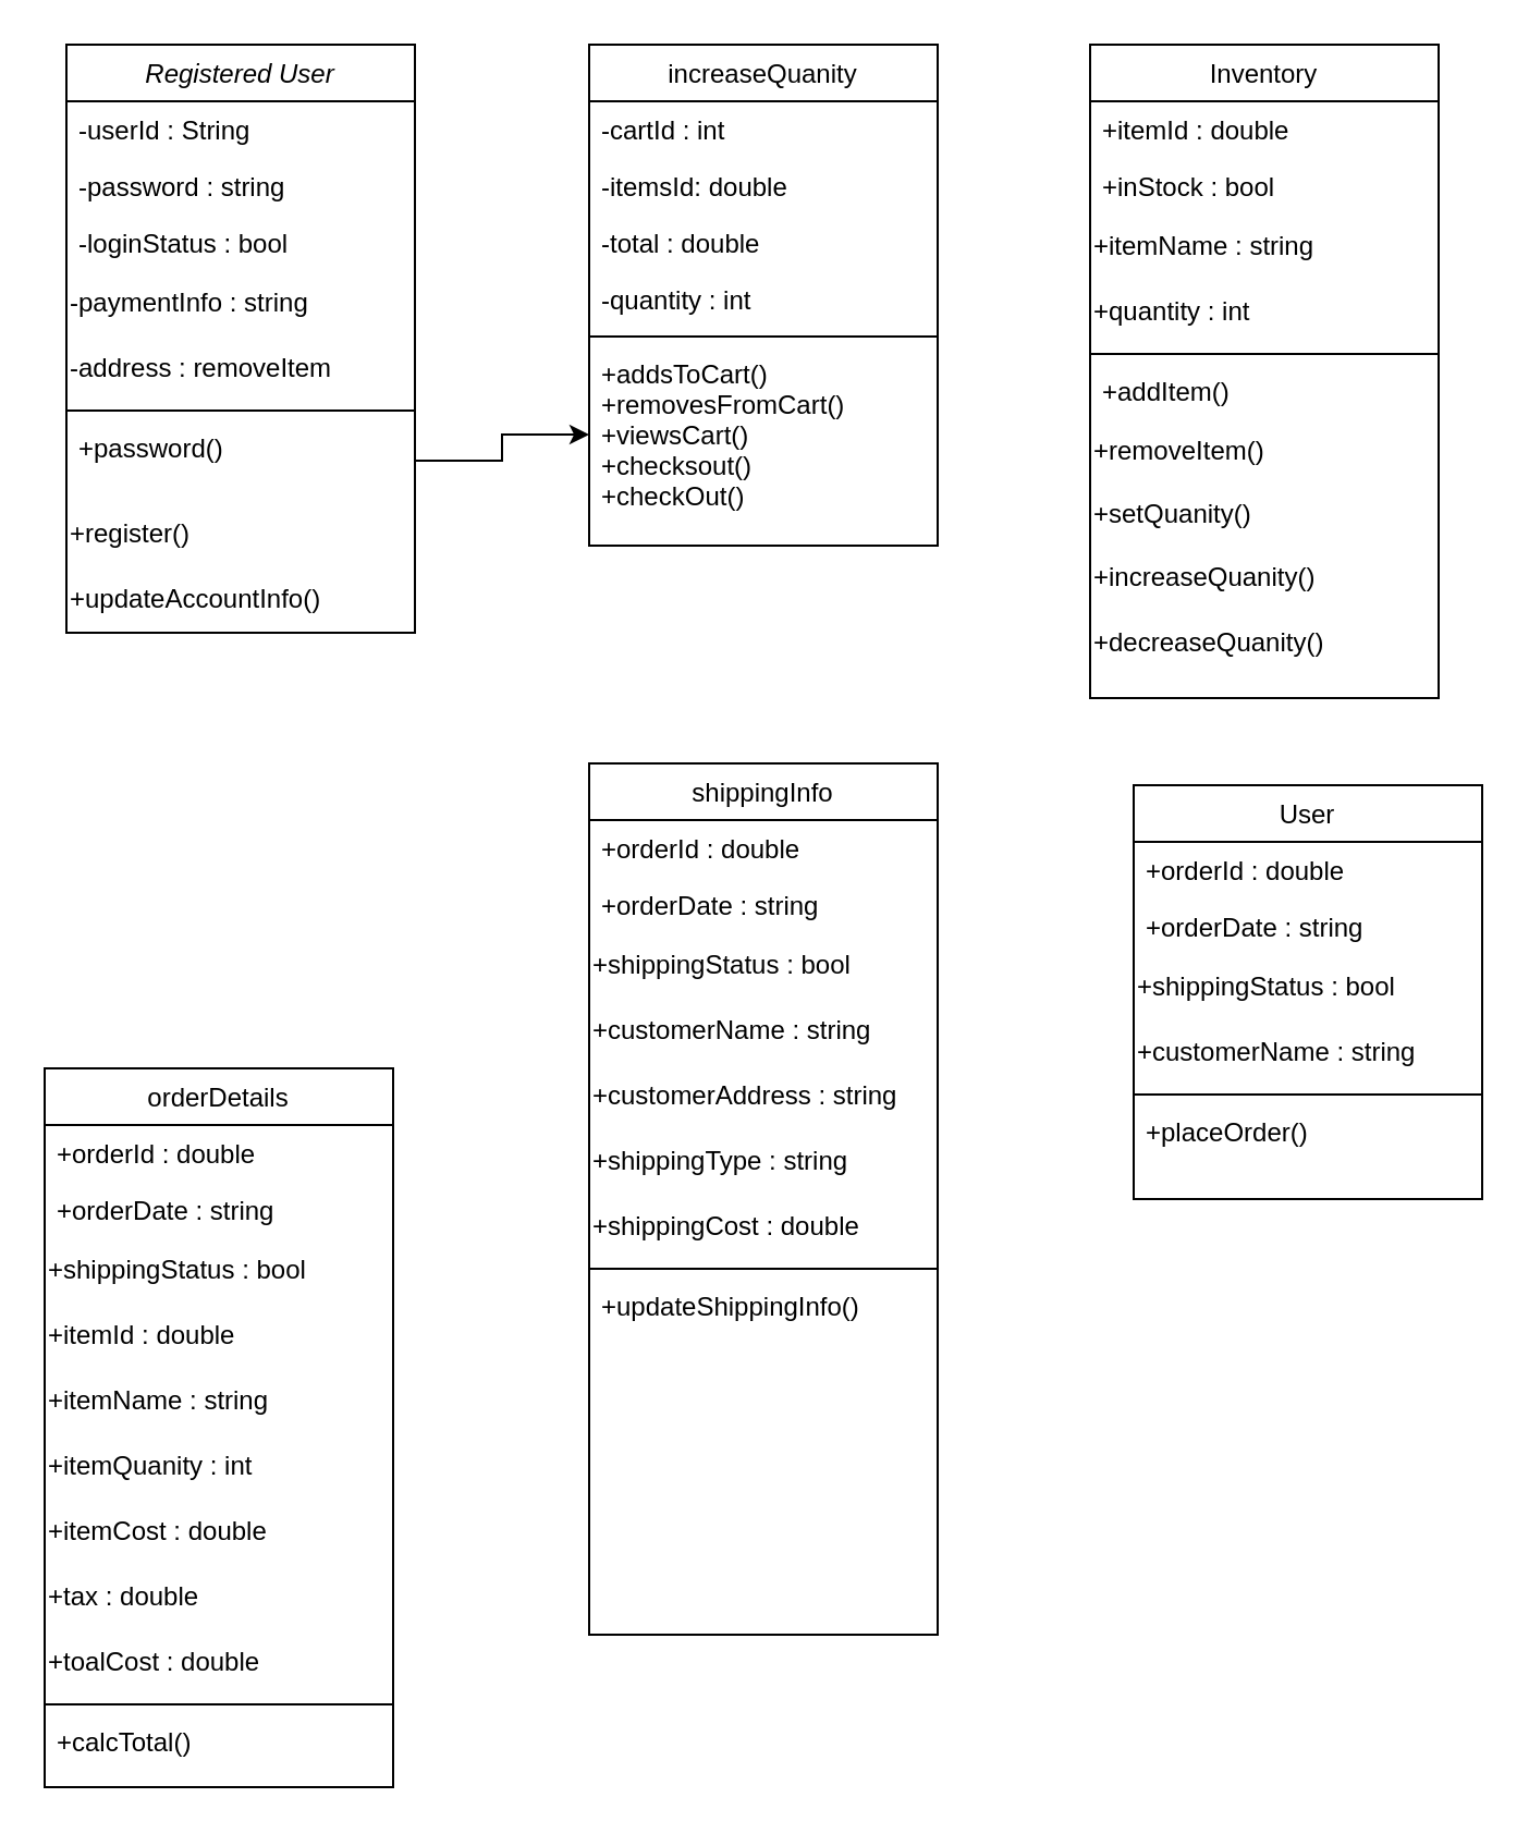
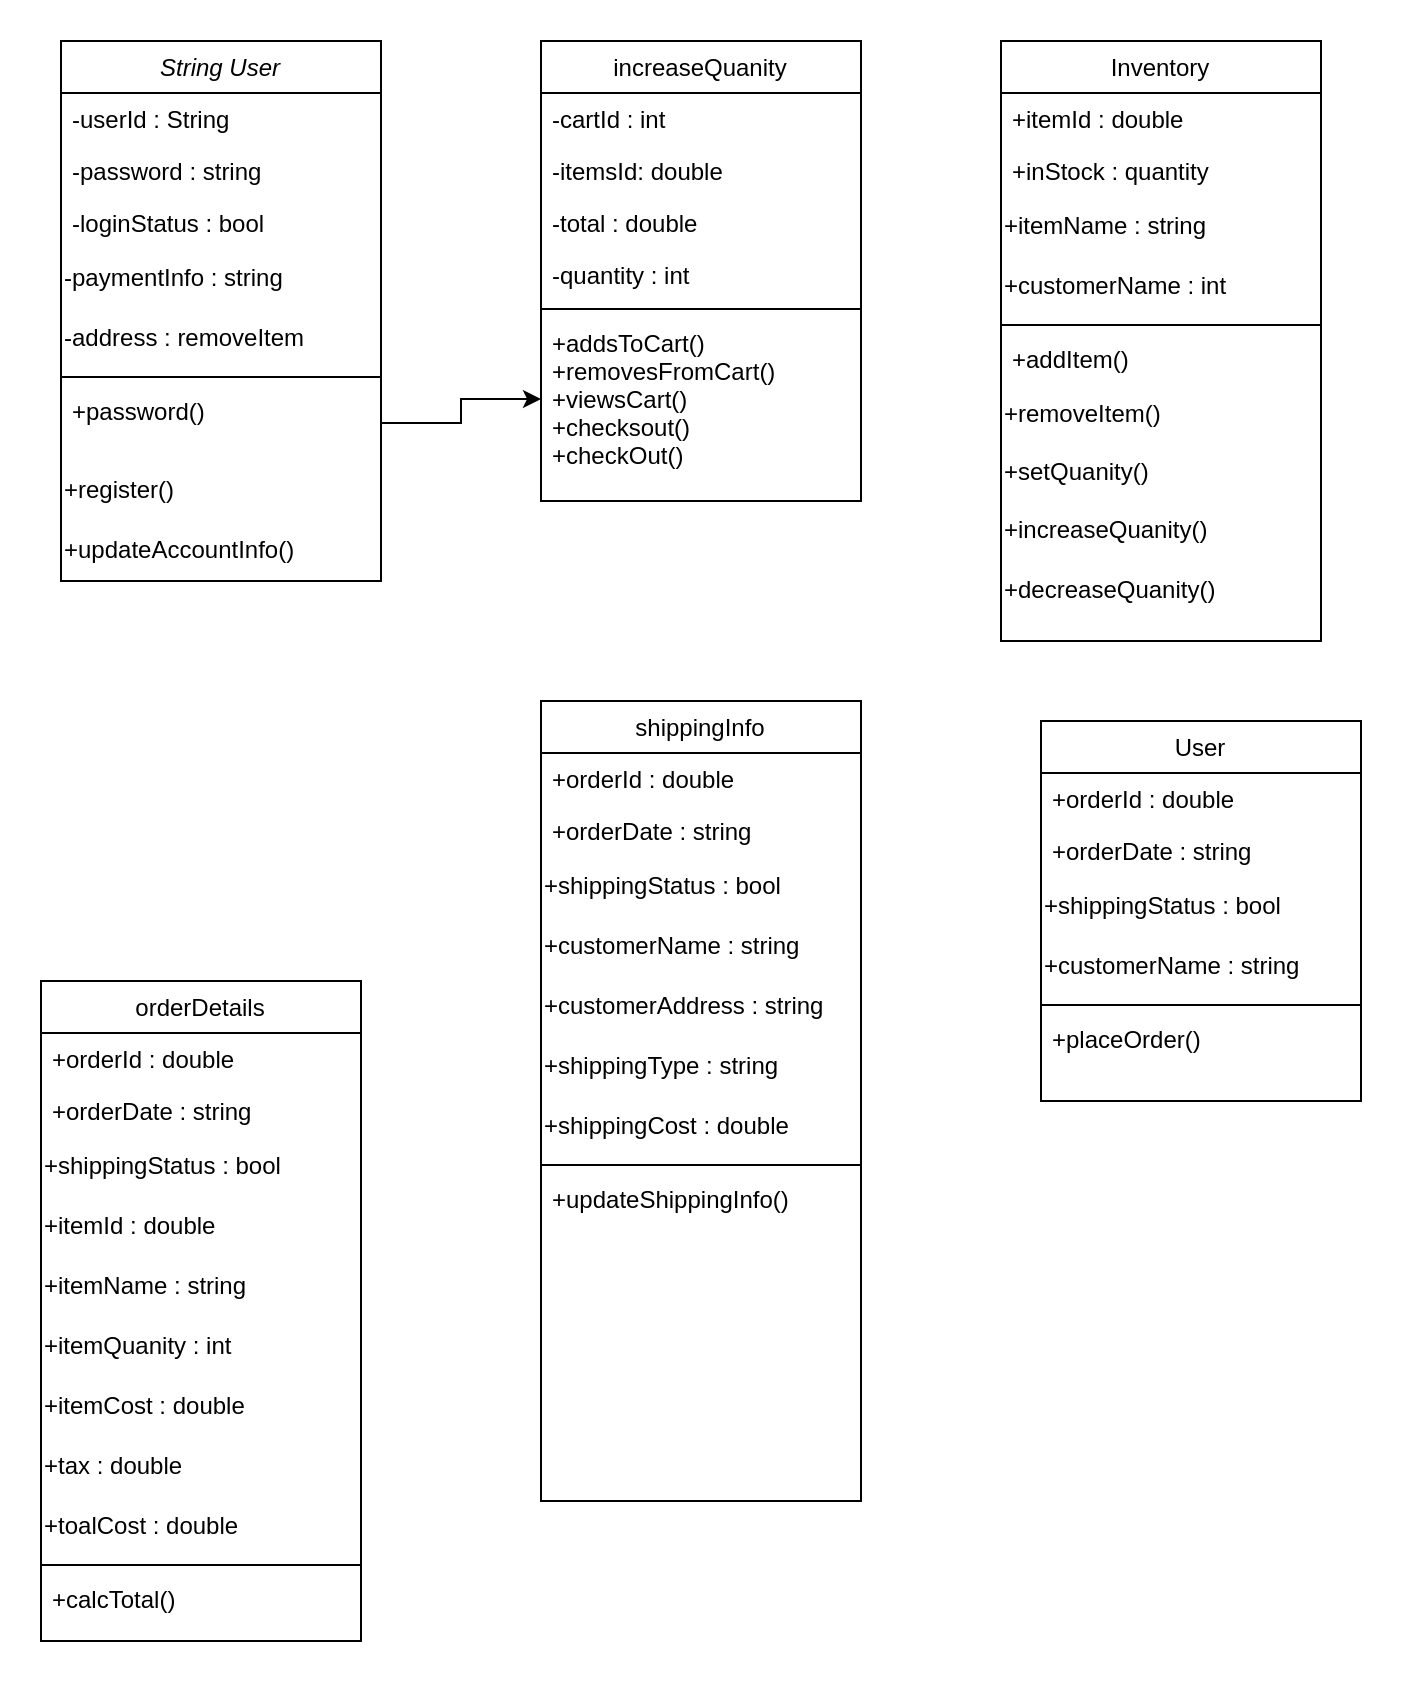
  <mxCell id="0" />
  <mxCell id="1" parent="0" />
- <mxCell id="2" value="Registered User" style="swimlane;fontStyle=2;align=center;verticalAlign=top;childLayout=stackLayout;horizontal=1;startSize=26;horizontalStack=0;resizeParent=1;resizeLast=0;collapsible=1;marginBottom=0;rounded=0;shadow=0;strokeWidth=1;" parent="1" vertex="1"><mxGeometry x="30" y="20" width="160" height="270" as="geometry"><mxRectangle x="230" y="140" width="160" height="26" as="alternateBounds" /></mxGeometry></mxCell>
+ <mxCell id="2" value="String User" style="swimlane;fontStyle=2;align=center;verticalAlign=top;childLayout=stackLayout;horizontal=1;startSize=26;horizontalStack=0;resizeParent=1;resizeLast=0;collapsible=1;marginBottom=0;rounded=0;shadow=0;strokeWidth=1;" parent="1" vertex="1"><mxGeometry x="30" y="20" width="160" height="270" as="geometry"><mxRectangle x="230" y="140" width="160" height="26" as="alternateBounds" /></mxGeometry></mxCell>
  <mxCell id="3" value="-userId : String" style="text;align=left;verticalAlign=top;spacingLeft=4;spacingRight=4;overflow=hidden;rotatable=0;points=[[0,0.5],[1,0.5]];portConstraint=eastwest;" parent="2" vertex="1"><mxGeometry y="26" width="160" height="26" as="geometry" /></mxCell>
  <mxCell id="4" value="-password : string" style="text;align=left;verticalAlign=top;spacingLeft=4;spacingRight=4;overflow=hidden;rotatable=0;points=[[0,0.5],[1,0.5]];portConstraint=eastwest;rounded=0;shadow=0;html=0;" parent="2" vertex="1"><mxGeometry y="52" width="160" height="26" as="geometry" /></mxCell>
  <mxCell id="5" value="-loginStatus : bool" style="text;align=left;verticalAlign=top;spacingLeft=4;spacingRight=4;overflow=hidden;rotatable=0;points=[[0,0.5],[1,0.5]];portConstraint=eastwest;rounded=0;shadow=0;html=0;" parent="2" vertex="1"><mxGeometry y="78" width="160" height="26" as="geometry" /></mxCell>
  <mxCell id="6" value="-paymentInfo : string" style="text;html=1;align=left;verticalAlign=middle;whiteSpace=wrap;rounded=0;" vertex="1" parent="2"><mxGeometry y="104" width="160" height="30" as="geometry" /></mxCell>
  <mxCell id="7" value="-address : removeItem" style="text;html=1;align=left;verticalAlign=middle;whiteSpace=wrap;rounded=0;" vertex="1" parent="2"><mxGeometry y="134" width="160" height="30" as="geometry" /></mxCell>
  <mxCell id="8" value="" style="line;html=1;strokeWidth=1;align=left;verticalAlign=middle;spacingTop=-1;spacingLeft=3;spacingRight=3;rotatable=0;labelPosition=right;points=[];portConstraint=eastwest;" parent="2" vertex="1"><mxGeometry y="164" width="160" height="8" as="geometry" /></mxCell>
  <mxCell id="9" value="+password() " style="text;align=left;verticalAlign=top;spacingLeft=4;spacingRight=4;overflow=hidden;rotatable=0;points=[[0,0.5],[1,0.5]];portConstraint=eastwest;" parent="2" vertex="1"><mxGeometry y="172" width="160" height="38" as="geometry" /></mxCell>
  <mxCell id="10" value="+register()" style="text;html=1;align=left;verticalAlign=middle;whiteSpace=wrap;rounded=0;" vertex="1" parent="2"><mxGeometry y="210" width="160" height="30" as="geometry" /></mxCell>
  <mxCell id="11" value="+updateAccountInfo()" style="text;html=1;align=left;verticalAlign=middle;whiteSpace=wrap;rounded=0;" vertex="1" parent="2"><mxGeometry y="240" width="160" height="30" as="geometry" /></mxCell>
  <mxCell id="12" value="Inventory" style="swimlane;fontStyle=0;align=center;verticalAlign=top;childLayout=stackLayout;horizontal=1;startSize=26;horizontalStack=0;resizeParent=1;resizeLast=0;collapsible=1;marginBottom=0;rounded=0;shadow=0;strokeWidth=1;" parent="1" vertex="1"><mxGeometry x="500" y="20" width="160" height="300" as="geometry"><mxRectangle x="130" y="380" width="160" height="26" as="alternateBounds" /></mxGeometry></mxCell>
  <mxCell id="13" value="+itemId : double" style="text;align=left;verticalAlign=top;spacingLeft=4;spacingRight=4;overflow=hidden;rotatable=0;points=[[0,0.5],[1,0.5]];portConstraint=eastwest;" parent="12" vertex="1"><mxGeometry y="26" width="160" height="26" as="geometry" /></mxCell>
- <mxCell id="14" value="+inStock : bool" style="text;align=left;verticalAlign=top;spacingLeft=4;spacingRight=4;overflow=hidden;rotatable=0;points=[[0,0.5],[1,0.5]];portConstraint=eastwest;rounded=0;shadow=0;html=0;" parent="12" vertex="1"><mxGeometry y="52" width="160" height="26" as="geometry" /></mxCell>
+ <mxCell id="14" value="+inStock : quantity" style="text;align=left;verticalAlign=top;spacingLeft=4;spacingRight=4;overflow=hidden;rotatable=0;points=[[0,0.5],[1,0.5]];portConstraint=eastwest;rounded=0;shadow=0;html=0;" parent="12" vertex="1"><mxGeometry y="52" width="160" height="26" as="geometry" /></mxCell>
  <mxCell id="15" value="+itemName : string" style="text;html=1;align=left;verticalAlign=middle;whiteSpace=wrap;rounded=0;" vertex="1" parent="12"><mxGeometry y="78" width="160" height="30" as="geometry" /></mxCell>
- <mxCell id="16" value="+quantity : int" style="text;html=1;align=left;verticalAlign=middle;whiteSpace=wrap;rounded=0;" vertex="1" parent="12"><mxGeometry y="108" width="160" height="30" as="geometry" /></mxCell>
+ <mxCell id="16" value="+customerName : int" style="text;html=1;align=left;verticalAlign=middle;whiteSpace=wrap;rounded=0;" vertex="1" parent="12"><mxGeometry y="108" width="160" height="30" as="geometry" /></mxCell>
  <mxCell id="17" value="" style="line;html=1;strokeWidth=1;align=left;verticalAlign=middle;spacingTop=-1;spacingLeft=3;spacingRight=3;rotatable=0;labelPosition=right;points=[];portConstraint=eastwest;" parent="12" vertex="1"><mxGeometry y="138" width="160" height="8" as="geometry" /></mxCell>
  <mxCell id="18" value="+addItem()" style="text;align=left;verticalAlign=top;spacingLeft=4;spacingRight=4;overflow=hidden;rotatable=0;points=[[0,0.5],[1,0.5]];portConstraint=eastwest;" parent="12" vertex="1"><mxGeometry y="146" width="160" height="26" as="geometry" /></mxCell>
  <mxCell id="19" value="+removeItem()" style="text;html=1;align=left;verticalAlign=middle;whiteSpace=wrap;rounded=0;" vertex="1" parent="12"><mxGeometry y="172" width="160" height="30" as="geometry" /></mxCell>
  <mxCell id="20" value="+setQuanity()" style="text;html=1;align=left;verticalAlign=middle;whiteSpace=wrap;rounded=0;" vertex="1" parent="12"><mxGeometry y="202" width="160" height="28" as="geometry" /></mxCell>
  <mxCell id="21" value="+increaseQuanity()" style="text;html=1;align=left;verticalAlign=middle;whiteSpace=wrap;rounded=0;" vertex="1" parent="12"><mxGeometry y="230" width="160" height="30" as="geometry" /></mxCell>
  <mxCell id="22" value="+decreaseQuanity()" style="text;html=1;align=left;verticalAlign=middle;whiteSpace=wrap;rounded=0;" vertex="1" parent="12"><mxGeometry y="260" width="160" height="30" as="geometry" /></mxCell>
  <mxCell id="23" style="edgeStyle=orthogonalEdgeStyle;rounded=0;orthogonalLoop=1;jettySize=auto;html=1;exitX=0.5;exitY=1;exitDx=0;exitDy=0;" edge="1" parent="1" source="24"><mxGeometry relative="1" as="geometry"><mxPoint x="350" y="250" as="targetPoint" /></mxGeometry></mxCell>
  <mxCell id="24" value="increaseQuanity" style="swimlane;fontStyle=0;align=center;verticalAlign=top;childLayout=stackLayout;horizontal=1;startSize=26;horizontalStack=0;resizeParent=1;resizeLast=0;collapsible=1;marginBottom=0;rounded=0;shadow=0;strokeWidth=1;" parent="1" vertex="1"><mxGeometry x="270" y="20" width="160" height="230" as="geometry"><mxRectangle x="550" y="140" width="160" height="26" as="alternateBounds" /></mxGeometry></mxCell>
  <mxCell id="25" value="-cartId : int" style="text;align=left;verticalAlign=top;spacingLeft=4;spacingRight=4;overflow=hidden;rotatable=0;points=[[0,0.5],[1,0.5]];portConstraint=eastwest;" parent="24" vertex="1"><mxGeometry y="26" width="160" height="26" as="geometry" /></mxCell>
  <mxCell id="26" value="-itemsId: double" style="text;align=left;verticalAlign=top;spacingLeft=4;spacingRight=4;overflow=hidden;rotatable=0;points=[[0,0.5],[1,0.5]];portConstraint=eastwest;rounded=0;shadow=0;html=0;" parent="24" vertex="1"><mxGeometry y="52" width="160" height="26" as="geometry" /></mxCell>
  <mxCell id="27" value="-total : double" style="text;align=left;verticalAlign=top;spacingLeft=4;spacingRight=4;overflow=hidden;rotatable=0;points=[[0,0.5],[1,0.5]];portConstraint=eastwest;rounded=0;shadow=0;html=0;" parent="24" vertex="1"><mxGeometry y="78" width="160" height="26" as="geometry" /></mxCell>
  <mxCell id="28" value="-quantity : int" style="text;align=left;verticalAlign=top;spacingLeft=4;spacingRight=4;overflow=hidden;rotatable=0;points=[[0,0.5],[1,0.5]];portConstraint=eastwest;rounded=0;shadow=0;html=0;" parent="24" vertex="1"><mxGeometry y="104" width="160" height="26" as="geometry" /></mxCell>
  <mxCell id="29" value="" style="line;html=1;strokeWidth=1;align=left;verticalAlign=middle;spacingTop=-1;spacingLeft=3;spacingRight=3;rotatable=0;labelPosition=right;points=[];portConstraint=eastwest;" parent="24" vertex="1"><mxGeometry y="130" width="160" height="8" as="geometry" /></mxCell>
  <mxCell id="30" value="+addsToCart()&#10;+removesFromCart()&#10;+viewsCart()&#10;+checksout()&#10;+checkOut()" style="text;align=left;verticalAlign=top;spacingLeft=4;spacingRight=4;overflow=hidden;rotatable=0;points=[[0,0.5],[1,0.5]];portConstraint=eastwest;" parent="24" vertex="1"><mxGeometry y="138" width="160" height="82" as="geometry" /></mxCell>
  <mxCell id="31" value="" style="edgeStyle=orthogonalEdgeStyle;rounded=0;orthogonalLoop=1;jettySize=auto;html=1;" edge="1" parent="1" source="9" target="30"><mxGeometry relative="1" as="geometry" /></mxCell>
  <mxCell id="32" value="User" style="swimlane;fontStyle=0;align=center;verticalAlign=top;childLayout=stackLayout;horizontal=1;startSize=26;horizontalStack=0;resizeParent=1;resizeLast=0;collapsible=1;marginBottom=0;rounded=0;shadow=0;strokeWidth=1;" vertex="1" parent="1"><mxGeometry x="520" y="360" width="160" height="190" as="geometry"><mxRectangle x="130" y="380" width="160" height="26" as="alternateBounds" /></mxGeometry></mxCell>
  <mxCell id="33" value="+orderId : double" style="text;align=left;verticalAlign=top;spacingLeft=4;spacingRight=4;overflow=hidden;rotatable=0;points=[[0,0.5],[1,0.5]];portConstraint=eastwest;" vertex="1" parent="32"><mxGeometry y="26" width="160" height="26" as="geometry" /></mxCell>
  <mxCell id="34" value="+orderDate : string" style="text;align=left;verticalAlign=top;spacingLeft=4;spacingRight=4;overflow=hidden;rotatable=0;points=[[0,0.5],[1,0.5]];portConstraint=eastwest;rounded=0;shadow=0;html=0;" vertex="1" parent="32"><mxGeometry y="52" width="160" height="26" as="geometry" /></mxCell>
  <mxCell id="35" value="+shippingStatus : bool" style="text;html=1;align=left;verticalAlign=middle;whiteSpace=wrap;rounded=0;" vertex="1" parent="32"><mxGeometry y="78" width="160" height="30" as="geometry" /></mxCell>
  <mxCell id="36" value="+customerName : string" style="text;html=1;align=left;verticalAlign=middle;whiteSpace=wrap;rounded=0;" vertex="1" parent="32"><mxGeometry y="108" width="160" height="30" as="geometry" /></mxCell>
  <mxCell id="37" value="" style="line;html=1;strokeWidth=1;align=left;verticalAlign=middle;spacingTop=-1;spacingLeft=3;spacingRight=3;rotatable=0;labelPosition=right;points=[];portConstraint=eastwest;" vertex="1" parent="32"><mxGeometry y="138" width="160" height="8" as="geometry" /></mxCell>
  <mxCell id="38" value="+placeOrder()" style="text;align=left;verticalAlign=top;spacingLeft=4;spacingRight=4;overflow=hidden;rotatable=0;points=[[0,0.5],[1,0.5]];portConstraint=eastwest;" vertex="1" parent="32"><mxGeometry y="146" width="160" height="26" as="geometry" /></mxCell>
  <mxCell id="39" value="shippingInfo" style="swimlane;fontStyle=0;align=center;verticalAlign=top;childLayout=stackLayout;horizontal=1;startSize=26;horizontalStack=0;resizeParent=1;resizeLast=0;collapsible=1;marginBottom=0;rounded=0;shadow=0;strokeWidth=1;" vertex="1" parent="1"><mxGeometry x="270" y="350" width="160" height="400" as="geometry"><mxRectangle x="130" y="380" width="160" height="26" as="alternateBounds" /></mxGeometry></mxCell>
  <mxCell id="40" value="+orderId : double" style="text;align=left;verticalAlign=top;spacingLeft=4;spacingRight=4;overflow=hidden;rotatable=0;points=[[0,0.5],[1,0.5]];portConstraint=eastwest;" vertex="1" parent="39"><mxGeometry y="26" width="160" height="26" as="geometry" /></mxCell>
  <mxCell id="41" value="+orderDate : string" style="text;align=left;verticalAlign=top;spacingLeft=4;spacingRight=4;overflow=hidden;rotatable=0;points=[[0,0.5],[1,0.5]];portConstraint=eastwest;rounded=0;shadow=0;html=0;" vertex="1" parent="39"><mxGeometry y="52" width="160" height="26" as="geometry" /></mxCell>
  <mxCell id="42" value="+shippingStatus : bool" style="text;html=1;align=left;verticalAlign=middle;whiteSpace=wrap;rounded=0;" vertex="1" parent="39"><mxGeometry y="78" width="160" height="30" as="geometry" /></mxCell>
  <mxCell id="43" value="+customerName : string" style="text;html=1;align=left;verticalAlign=middle;whiteSpace=wrap;rounded=0;" vertex="1" parent="39"><mxGeometry y="108" width="160" height="30" as="geometry" /></mxCell>
  <mxCell id="44" value="+customerAddress : string" style="text;html=1;align=left;verticalAlign=middle;whiteSpace=wrap;rounded=0;" vertex="1" parent="39"><mxGeometry y="138" width="160" height="30" as="geometry" /></mxCell>
  <mxCell id="45" value="+shippingType : string" style="text;html=1;align=left;verticalAlign=middle;whiteSpace=wrap;rounded=0;" vertex="1" parent="39"><mxGeometry y="168" width="160" height="30" as="geometry" /></mxCell>
  <mxCell id="46" value="+shippingCost : double" style="text;html=1;align=left;verticalAlign=middle;whiteSpace=wrap;rounded=0;" vertex="1" parent="39"><mxGeometry y="198" width="160" height="30" as="geometry" /></mxCell>
  <mxCell id="47" value="" style="line;html=1;strokeWidth=1;align=left;verticalAlign=middle;spacingTop=-1;spacingLeft=3;spacingRight=3;rotatable=0;labelPosition=right;points=[];portConstraint=eastwest;" vertex="1" parent="39"><mxGeometry y="228" width="160" height="8" as="geometry" /></mxCell>
  <mxCell id="48" value="+updateShippingInfo()" style="text;align=left;verticalAlign=top;spacingLeft=4;spacingRight=4;overflow=hidden;rotatable=0;points=[[0,0.5],[1,0.5]];portConstraint=eastwest;" vertex="1" parent="39"><mxGeometry y="236" width="160" height="26" as="geometry" /></mxCell>
  <mxCell id="49" value="orderDetails" style="swimlane;fontStyle=0;align=center;verticalAlign=top;childLayout=stackLayout;horizontal=1;startSize=26;horizontalStack=0;resizeParent=1;resizeLast=0;collapsible=1;marginBottom=0;rounded=0;shadow=0;strokeWidth=1;" vertex="1" parent="1"><mxGeometry x="20" y="490" width="160" height="330" as="geometry"><mxRectangle x="130" y="380" width="160" height="26" as="alternateBounds" /></mxGeometry></mxCell>
  <mxCell id="50" value="+orderId : double" style="text;align=left;verticalAlign=top;spacingLeft=4;spacingRight=4;overflow=hidden;rotatable=0;points=[[0,0.5],[1,0.5]];portConstraint=eastwest;" vertex="1" parent="49"><mxGeometry y="26" width="160" height="26" as="geometry" /></mxCell>
  <mxCell id="51" value="+orderDate : string" style="text;align=left;verticalAlign=top;spacingLeft=4;spacingRight=4;overflow=hidden;rotatable=0;points=[[0,0.5],[1,0.5]];portConstraint=eastwest;rounded=0;shadow=0;html=0;" vertex="1" parent="49"><mxGeometry y="52" width="160" height="26" as="geometry" /></mxCell>
  <mxCell id="52" value="+shippingStatus : bool" style="text;html=1;align=left;verticalAlign=middle;whiteSpace=wrap;rounded=0;" vertex="1" parent="49"><mxGeometry y="78" width="160" height="30" as="geometry" /></mxCell>
  <mxCell id="53" value="+itemId : double" style="text;html=1;align=left;verticalAlign=middle;whiteSpace=wrap;rounded=0;" vertex="1" parent="49"><mxGeometry y="108" width="160" height="30" as="geometry" /></mxCell>
  <mxCell id="54" value="+itemName : string" style="text;html=1;align=left;verticalAlign=middle;whiteSpace=wrap;rounded=0;" vertex="1" parent="49"><mxGeometry y="138" width="160" height="30" as="geometry" /></mxCell>
  <mxCell id="55" value="+itemQuanity : int" style="text;html=1;align=left;verticalAlign=middle;whiteSpace=wrap;rounded=0;" vertex="1" parent="49"><mxGeometry y="168" width="160" height="30" as="geometry" /></mxCell>
  <mxCell id="56" value="+itemCost : double" style="text;html=1;align=left;verticalAlign=middle;whiteSpace=wrap;rounded=0;" vertex="1" parent="49"><mxGeometry y="198" width="160" height="30" as="geometry" /></mxCell>
  <mxCell id="57" value="+tax : double" style="text;html=1;align=left;verticalAlign=middle;whiteSpace=wrap;rounded=0;" vertex="1" parent="49"><mxGeometry y="228" width="160" height="30" as="geometry" /></mxCell>
  <mxCell id="58" value="+toalCost : double" style="text;html=1;align=left;verticalAlign=middle;whiteSpace=wrap;rounded=0;" vertex="1" parent="49"><mxGeometry y="258" width="160" height="30" as="geometry" /></mxCell>
  <mxCell id="59" value="" style="line;html=1;strokeWidth=1;align=left;verticalAlign=middle;spacingTop=-1;spacingLeft=3;spacingRight=3;rotatable=0;labelPosition=right;points=[];portConstraint=eastwest;" vertex="1" parent="49"><mxGeometry y="288" width="160" height="8" as="geometry" /></mxCell>
  <mxCell id="60" value="+calcTotal()" style="text;align=left;verticalAlign=top;spacingLeft=4;spacingRight=4;overflow=hidden;rotatable=0;points=[[0,0.5],[1,0.5]];portConstraint=eastwest;" vertex="1" parent="49"><mxGeometry y="296" width="160" height="26" as="geometry" /></mxCell>
